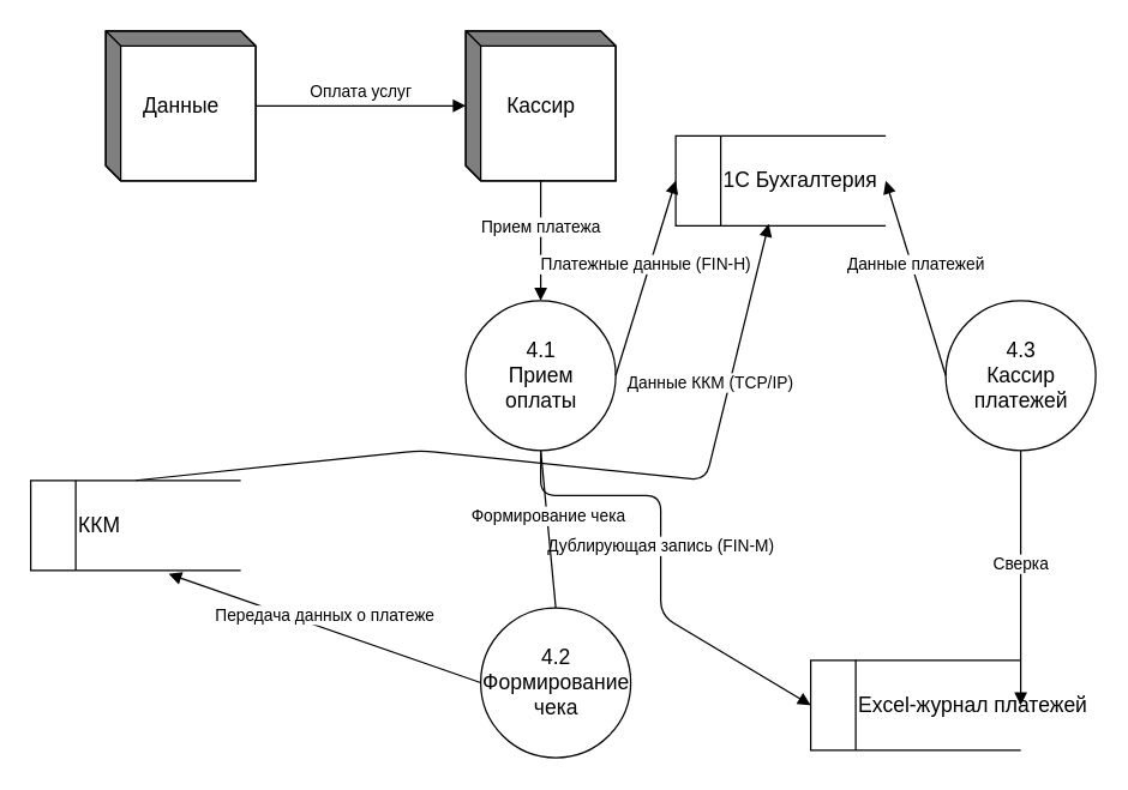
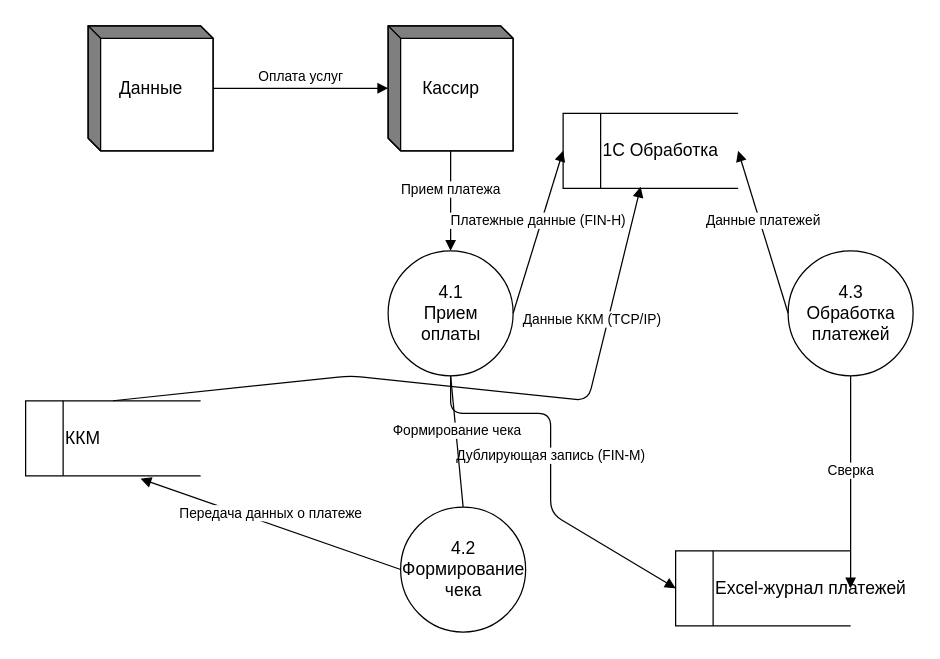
  <mxCell id="0" />
  <mxCell id="1" parent="0" />
  <mxCell id="2" value="Данные" style="html=1;dashed=0;whitespace=wrap;shape=mxgraph.dfd.externalEntity;fontSize=14;" parent="1" vertex="1"><mxGeometry x="70" y="20" width="100" height="100" as="geometry" /></mxCell>
  <mxCell id="3" value="Кассир" style="html=1;dashed=0;whitespace=wrap;shape=mxgraph.dfd.externalEntity;fontSize=14;" parent="1" vertex="1"><mxGeometry x="310" y="20" width="100" height="100" as="geometry" /></mxCell>
  <mxCell id="4" value="4.1&#10;Прием&#10;оплаты" style="shape=ellipse;html=1;dashed=0;whitespace=wrap;perimeter=ellipsePerimeter;fontSize=14;" parent="1" vertex="1"><mxGeometry x="310" y="200" width="100" height="100" as="geometry" /></mxCell>
  <mxCell id="5" value="4.2&#10;Формирование&#10;чека" style="shape=ellipse;html=1;dashed=0;whitespace=wrap;perimeter=ellipsePerimeter;fontSize=14;" parent="1" vertex="1"><mxGeometry x="320" y="405" width="100" height="100" as="geometry" /></mxCell>
- <mxCell id="6" value="4.3&#10;Кассир&#10;платежей" style="shape=ellipse;html=1;dashed=0;whitespace=wrap;perimeter=ellipsePerimeter;fontSize=14;" parent="1" vertex="1"><mxGeometry x="630" y="200" width="100" height="100" as="geometry" /></mxCell>
+ <mxCell id="6" value="4.3&#10;Обработка&#10;платежей" style="shape=ellipse;html=1;dashed=0;whitespace=wrap;perimeter=ellipsePerimeter;fontSize=14;" parent="1" vertex="1"><mxGeometry x="630" y="200" width="100" height="100" as="geometry" /></mxCell>
  <mxCell id="7" value="ККМ" style="html=1;dashed=0;whitespace=wrap;shape=mxgraph.dfd.dataStoreID;align=left;spacingLeft=30;fontSize=14;" parent="1" vertex="1"><mxGeometry x="20" y="320" width="140" height="60" as="geometry" /></mxCell>
- <mxCell id="8" value="1С Бухгалтерия" style="html=1;dashed=0;whitespace=wrap;shape=mxgraph.dfd.dataStoreID;align=left;spacingLeft=30;fontSize=14;" parent="1" vertex="1"><mxGeometry x="450" y="90" width="140" height="60" as="geometry" /></mxCell>
+ <mxCell id="8" value="1С Обработка" style="html=1;dashed=0;whitespace=wrap;shape=mxgraph.dfd.dataStoreID;align=left;spacingLeft=30;fontSize=14;" parent="1" vertex="1"><mxGeometry x="450" y="90" width="140" height="60" as="geometry" /></mxCell>
  <mxCell id="9" value="Excel-журнал платежей" style="html=1;dashed=0;whitespace=wrap;shape=mxgraph.dfd.dataStoreID;align=left;spacingLeft=30;fontSize=14;" parent="1" vertex="1"><mxGeometry x="540" y="440" width="140" height="60" as="geometry" /></mxCell>
  <mxCell id="10" value="Оплата услуг" style="html=1;verticalAlign=bottom;endArrow=block;entryX=0;entryY=0.5;exitX=1;exitY=0.5;" parent="1" source="2" target="3" edge="1"><mxGeometry width="80" relative="1" as="geometry"><mxPoint x="190" y="210" as="sourcePoint" /><mxPoint x="270" y="210" as="targetPoint" /></mxGeometry></mxCell>
  <mxCell id="11" value="Прием платежа" style="html=1;verticalAlign=bottom;endArrow=block;entryX=0.5;entryY=0;exitX=0.5;exitY=1;" parent="1" source="3" target="4" edge="1"><mxGeometry width="80" relative="1" as="geometry"><mxPoint x="320" y="150" as="sourcePoint" /><mxPoint x="400" y="150" as="targetPoint" /></mxGeometry></mxCell>
  <mxCell id="12" value="Платежные данные (FIN-H)" style="html=1;verticalAlign=bottom;endArrow=block;entryX=0;entryY=0.5;exitX=1;exitY=0.5;" parent="1" source="4" target="8" edge="1"><mxGeometry width="80" relative="1" as="geometry"><mxPoint x="420" y="250" as="sourcePoint" /><mxPoint x="500" y="250" as="targetPoint" /></mxGeometry></mxCell>
  <mxCell id="13" value="Дублирующая запись (FIN-M)" style="html=1;verticalAlign=bottom;endArrow=block;entryX=0;entryY=0.5;exitX=0.5;exitY=1;" parent="1" source="4" target="9" edge="1"><mxGeometry width="80" relative="1" as="geometry"><mxPoint x="360" y="330" as="sourcePoint" /><mxPoint x="440" y="330" as="targetPoint" /><Array as="points"><mxPoint x="360" y="330" /><mxPoint x="440" y="330" /><mxPoint x="440" y="410" /></Array></mxGeometry></mxCell>
  <mxCell id="14" value="Формирование чека" style="html=1;verticalAlign=bottom;endArrow=none;entryX=0.5;entryY=0;exitX=0.5;exitY=1;" parent="1" source="4" target="5" edge="1"><mxGeometry width="80" relative="1" as="geometry"><mxPoint x="320" y="330" as="sourcePoint" /><mxPoint x="400" y="330" as="targetPoint" /></mxGeometry></mxCell>
  <mxCell id="15" value="Передача данных о платеже" style="html=1;verticalAlign=bottom;endArrow=block;entryX=0.657;entryY=1.04;exitX=0;exitY=0.5;entryDx=0;entryDy=0;entryPerimeter=0;" parent="1" source="5" target="7" edge="1"><mxGeometry width="80" relative="1" as="geometry"><mxPoint x="250" y="430" as="sourcePoint" /><mxPoint x="330" y="430" as="targetPoint" /></mxGeometry></mxCell>
  <mxCell id="16" value="Данные платежей" style="html=1;verticalAlign=bottom;endArrow=block;entryX=1;entryY=0.5;exitX=0;exitY=0.5;" parent="1" source="6" target="8" edge="1"><mxGeometry width="80" relative="1" as="geometry"><mxPoint x="560" y="250" as="sourcePoint" /><mxPoint x="640" y="250" as="targetPoint" /></mxGeometry></mxCell>
  <mxCell id="17" value="Сверка" style="html=1;verticalAlign=bottom;endArrow=block;entryX=1;entryY=0.5;exitX=0.5;exitY=1;" parent="1" source="6" target="9" edge="1"><mxGeometry width="80" relative="1" as="geometry"><mxPoint x="630" y="330" as="sourcePoint" /><mxPoint x="710" y="330" as="targetPoint" /><Array as="points"><mxPoint x="680" y="330" /><mxPoint x="680" y="410" /></Array></mxGeometry></mxCell>
  <mxCell id="18" value="Данные ККМ (TCP/IP)" style="html=1;verticalAlign=bottom;endArrow=block;exitX=0.5;exitY=0;entryX=0.443;entryY=0.98;entryDx=0;entryDy=0;entryPerimeter=0;" parent="1" source="7" target="8" edge="1"><mxGeometry x="0.564" y="10" width="80" relative="1" as="geometry"><mxPoint x="280" y="280" as="sourcePoint" /><mxPoint x="360" y="280" as="targetPoint" /><Array as="points"><mxPoint x="280" y="300" /><mxPoint x="470" y="320" /></Array><mxPoint as="offset" /></mxGeometry></mxCell>
